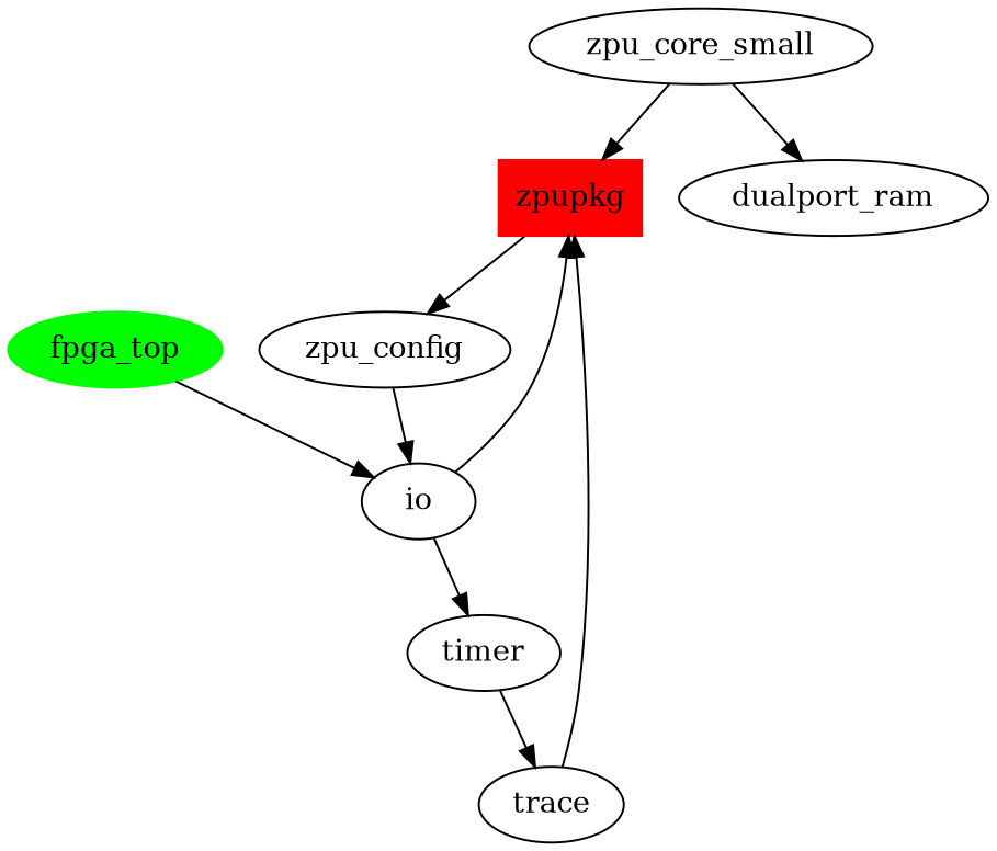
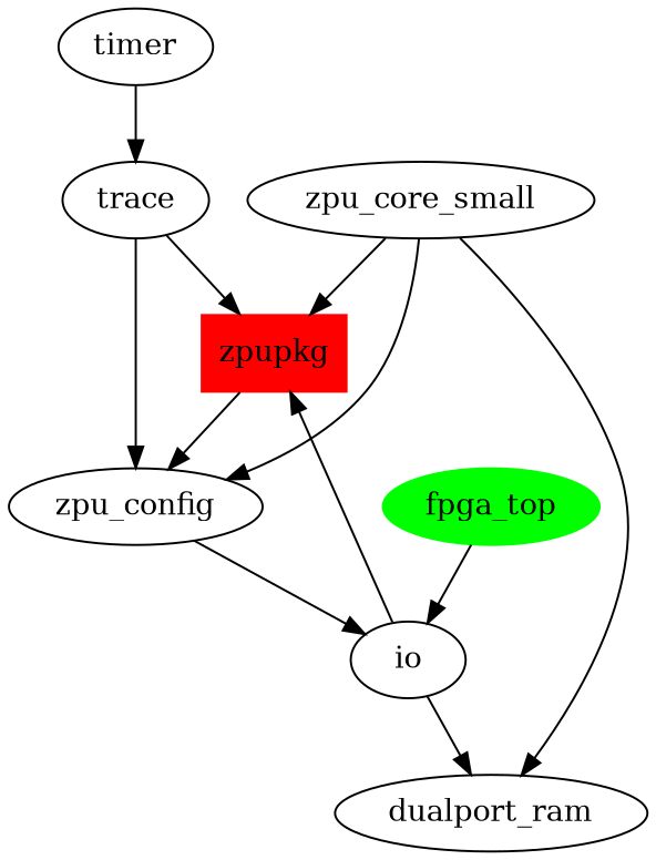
  digraph {
    zpupkg [color=red shape=box style=filled]
    zpu_config
    io
    timer
    trace
    zpu_core_small
    dualport_ram
    fpga_top [color=green style=filled]
    zpupkg -> zpu_config
    zpu_config -> io
    io -> zpupkg
-   io -> timer
+   io -> dualport_ram
    timer -> trace
    trace -> zpupkg
+   trace -> zpu_config
    zpu_core_small -> zpupkg
+   zpu_core_small -> zpu_config
    zpu_core_small -> dualport_ram
    fpga_top -> io
  }
